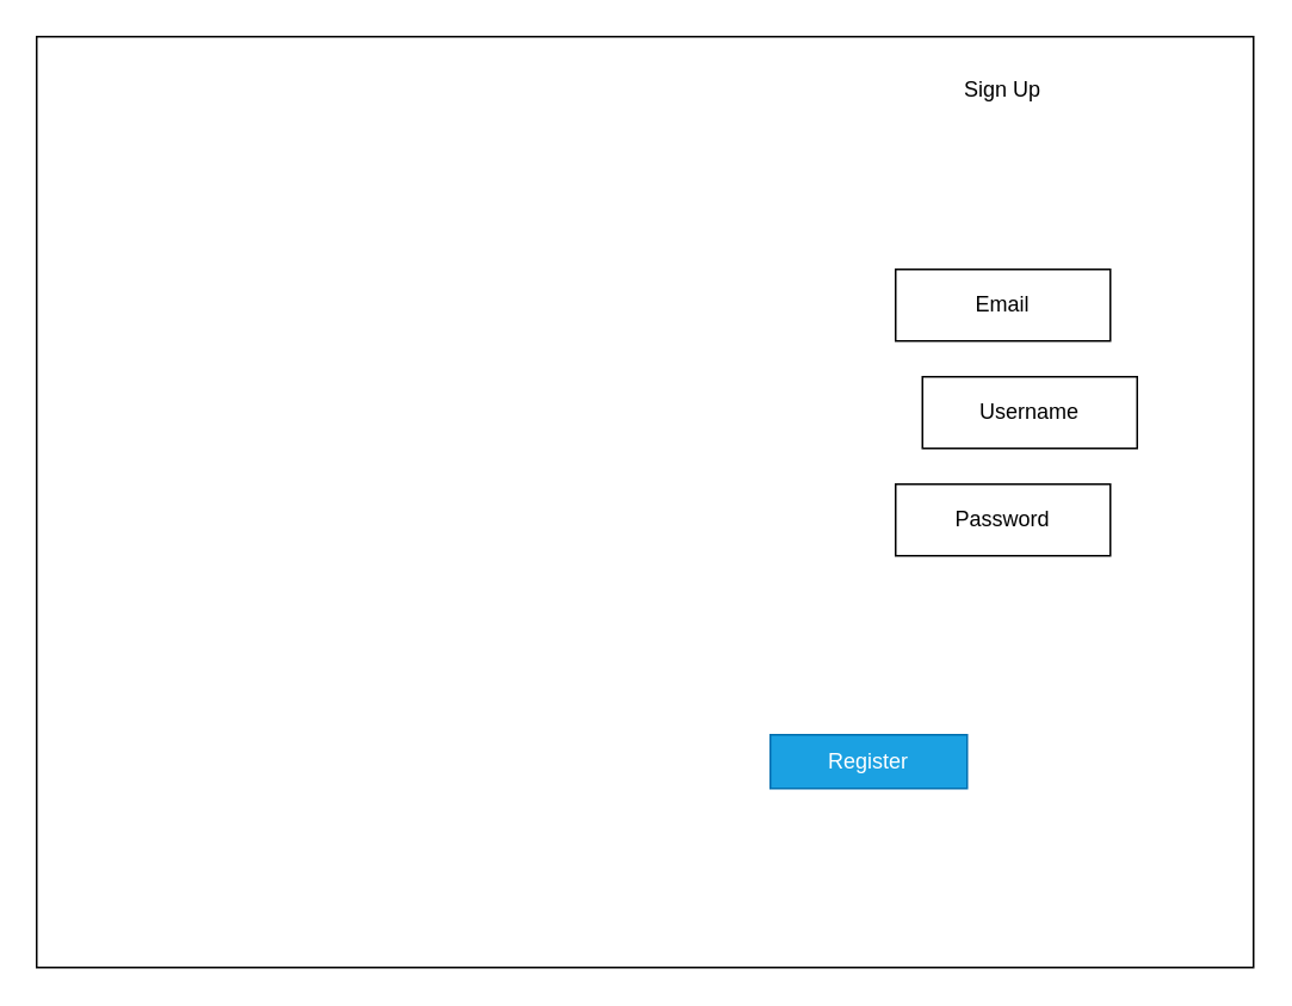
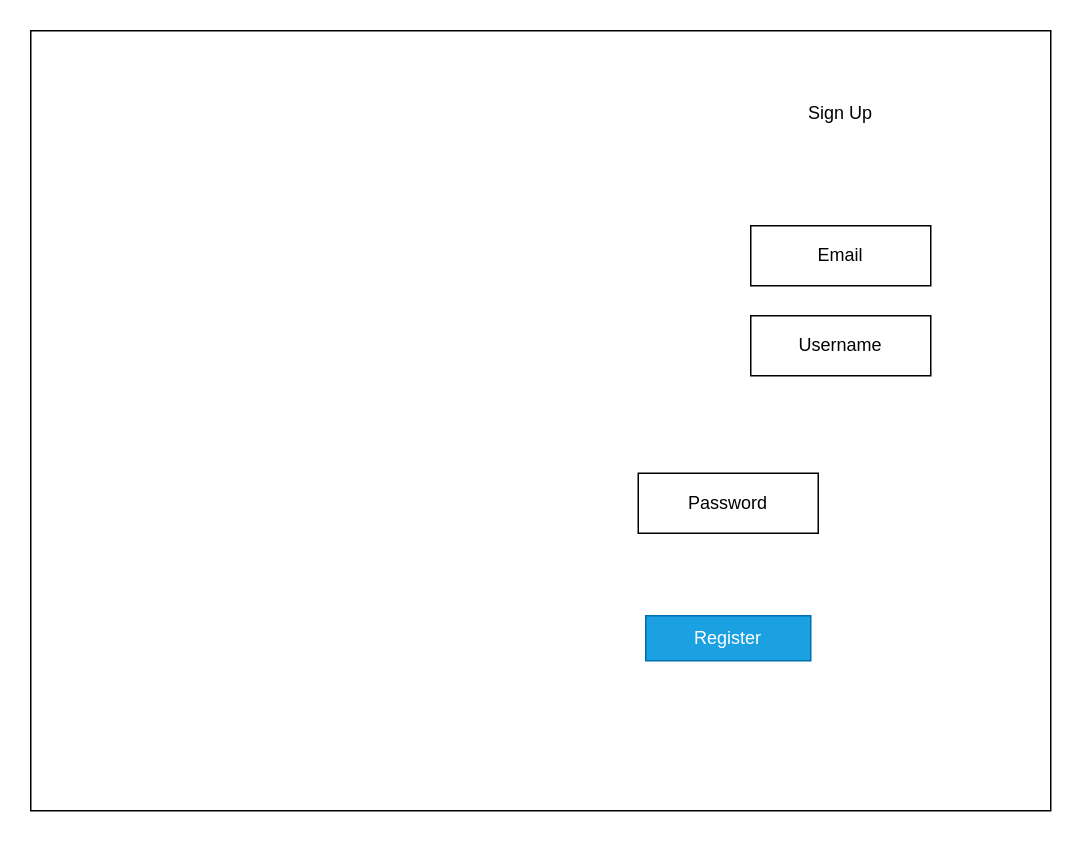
  <mxCell id="0" />
  <mxCell id="1" parent="0" />
  <mxCell id="2" value="" style="rounded=0;whiteSpace=wrap;html=1;" vertex="1" parent="1"><mxGeometry x="20" y="20" width="680" height="520" as="geometry" /></mxCell>
  <mxCell id="3" value="Email" style="whiteSpace=wrap;html=1;" vertex="1" parent="1"><mxGeometry x="500" y="150" width="120" height="40" as="geometry" /></mxCell>
- <mxCell id="4" value="Username" style="whiteSpace=wrap;html=1;" vertex="1" parent="1"><mxGeometry x="515" y="210" width="120" height="40" as="geometry" /></mxCell>
- <mxCell id="5" value="Password" style="whiteSpace=wrap;html=1;" vertex="1" parent="1"><mxGeometry x="500" y="270" width="120" height="40" as="geometry" /></mxCell>
+ <mxCell id="4" value="Username" style="whiteSpace=wrap;html=1;" vertex="1" parent="1"><mxGeometry x="500" y="210" width="120" height="40" as="geometry" /></mxCell>
+ <mxCell id="5" value="Password" style="whiteSpace=wrap;html=1;" vertex="1" parent="1"><mxGeometry x="425" y="315" width="120" height="40" as="geometry" /></mxCell>
  <mxCell id="6" value="Register" style="whiteSpace=wrap;html=1;fillColor=#1BA1E2;fontColor=#ffffff;strokeColor=#006EAF;" vertex="1" parent="1"><mxGeometry x="430" y="410" width="110" height="30" as="geometry" /></mxCell>
- <mxCell id="7" value="Sign Up" style="text;html=1;strokeColor=none;fillColor=none;align=center;verticalAlign=middle;whiteSpace=wrap;rounded=0;" vertex="1" parent="1"><mxGeometry x="530" y="35" width="60" height="30" as="geometry" /></mxCell>
+ <mxCell id="7" value="Sign Up" style="text;html=1;strokeColor=none;fillColor=none;align=center;verticalAlign=middle;whiteSpace=wrap;rounded=0;" vertex="1" parent="1"><mxGeometry x="530" y="60" width="60" height="30" as="geometry" /></mxCell>
